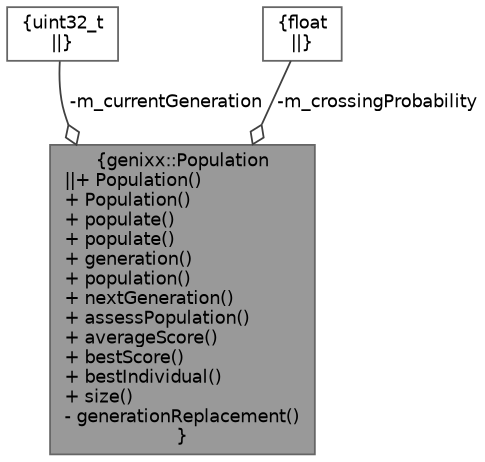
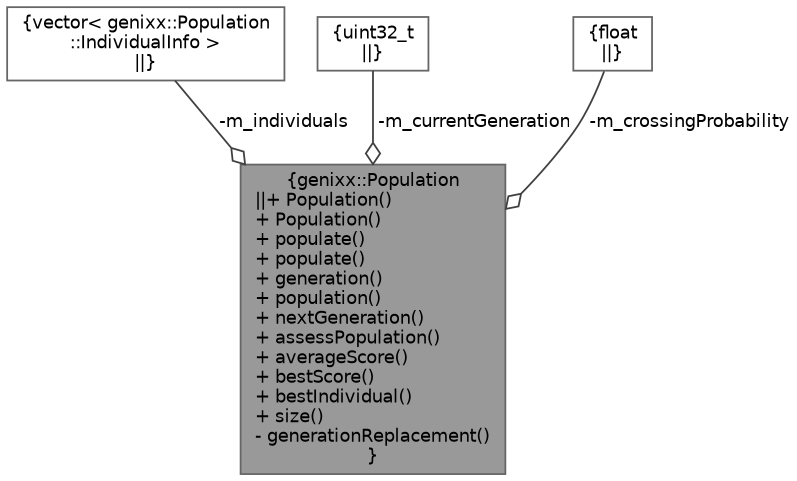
  digraph {
    node [color=gray40 fillcolor=white fontname=Helvetica fontsize=10 shape=box style=filled]
    edge [arrowhead=odiamond color=grey25 fontname=Helvetica fontsize=10 labelfontname=Helvetica labelfontsize=10 style=solid]
    n1 [fillcolor=grey60 fontcolor=black height=0.2 label="{genixx::Population\n||+ Population()\l+ Population()\l+ populate()\l+ populate()\l+ generation()\l+ population()\l+ nextGeneration()\l+ assessPopulation()\l+ averageScore()\l+ bestScore()\l+ bestIndividual()\l+ size()\l- generationReplacement()\l}" width=0.4]
+   n2 [height=0.2 label="{vector\< genixx::Population\l::IndividualInfo \>\n||}" width=0.4]
    n3 [height=0.2 label="{uint32_t\n||}" width=0.4]
    n4 [height=0.2 label="{float\n||}" width=0.4]
+   n2 -> n1 [label=" -m_individuals"]
    n3 -> n1 [label=" -m_currentGeneration"]
    n4 -> n1 [label=" -m_crossingProbability"]
  }
